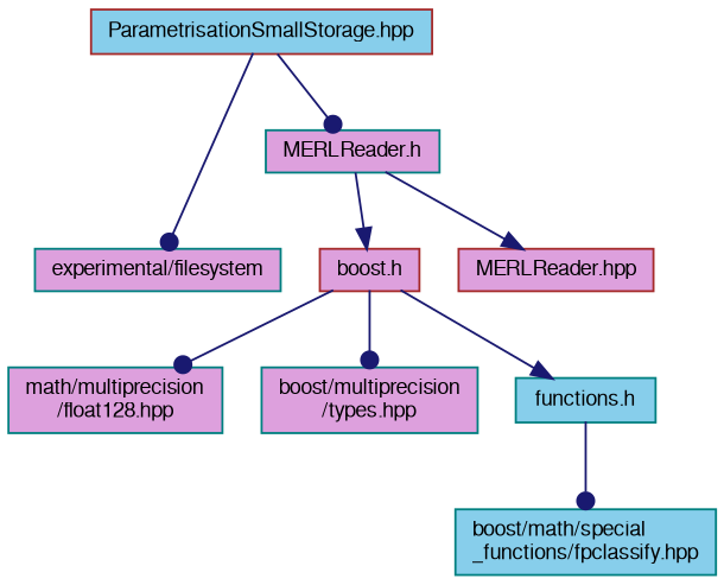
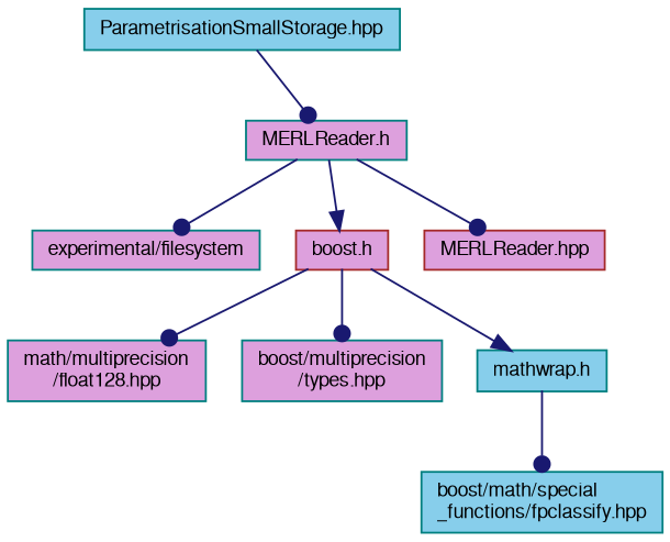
  digraph {
    node [color=teal fillcolor=plum fontname=FreeSans fontsize=10 shape=record style=filled]
    edge [arrowhead=dot color=midnightblue fontname=FreeSans fontsize=10 labelfontname=FreeSans labelfontsize=10 style=solid]
-   n1 [color=brown fillcolor=skyblue fontcolor=black height=0.2 label="ParametrisationSmallStorage.hpp" width=0.4]
+   n1 [fillcolor=skyblue fontcolor=black height=0.2 label="ParametrisationSmallStorage.hpp" width=0.4]
    n2 [height=0.2 label="experimental/filesystem" width=0.4]
    n3 [height=0.2 label="MERLReader.h" width=0.4]
    n4 [color=brown height=0.2 label="boost.h" width=0.4]
    n5 [color=brown height=0.2 label="MERLReader.hpp" width=0.4]
    n6 [height=0.2 label="math/multiprecision\l/float128.hpp" width=0.4]
    n7 [height=0.2 label="boost/multiprecision\l/types.hpp" width=0.4]
-   n8 [fillcolor=skyblue height=0.2 label="functions.h" width=0.4]
+   n8 [fillcolor=skyblue height=0.2 label="mathwrap.h" width=0.4]
    n9 [fillcolor=skyblue height=0.2 label="boost/math/special\l_functions/fpclassify.hpp" width=0.4]
-   n1 -> n2
+   n3 -> n2
    n1 -> n3
    n3 -> n4 [arrowhead=normal]
-   n3 -> n5 [arrowhead=normal]
+   n3 -> n5
    n4 -> n6
    n4 -> n7
    n4 -> n8 [arrowhead=normal]
    n8 -> n9
  }
